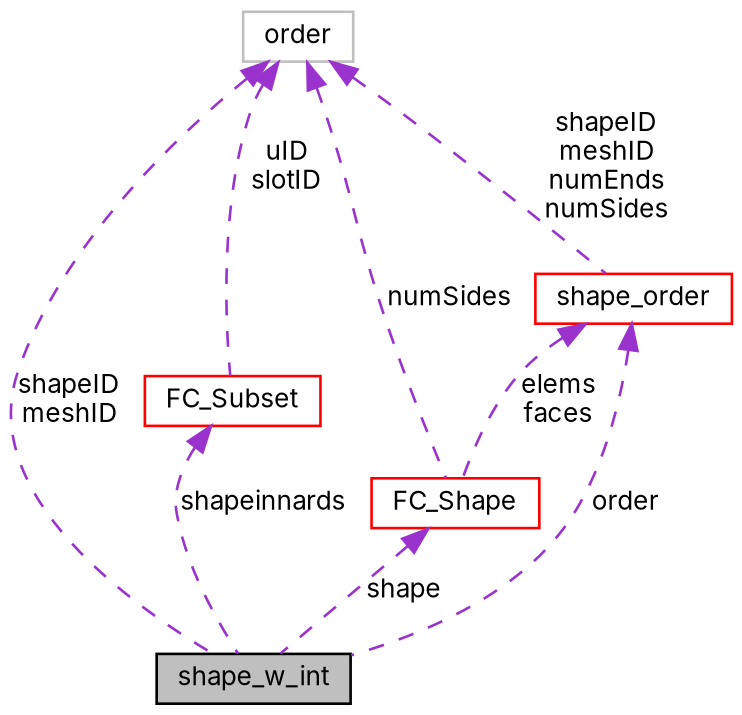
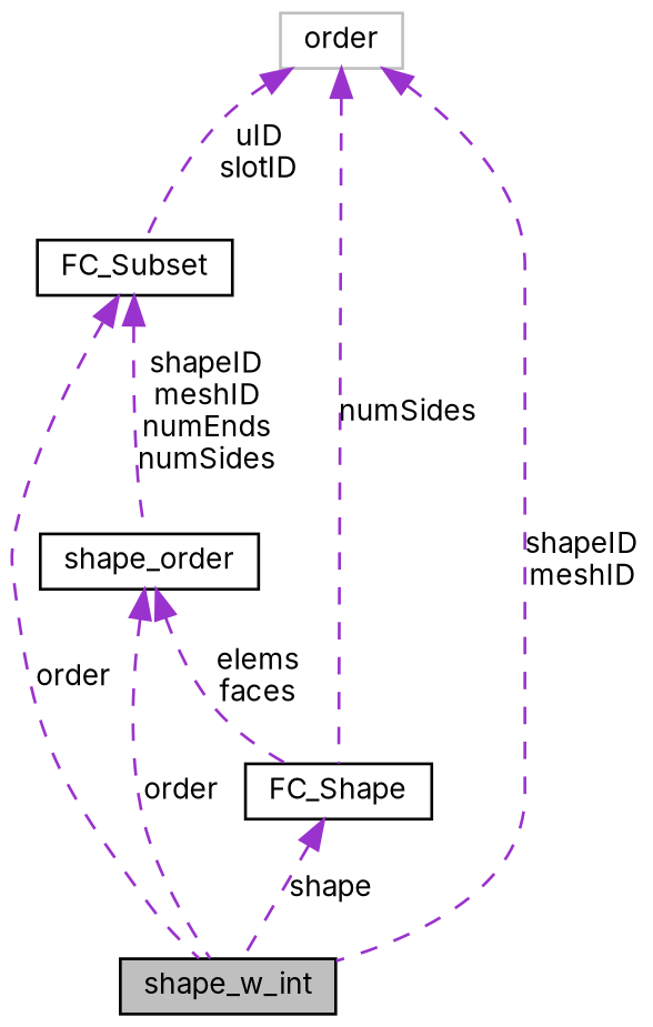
  digraph {
    fontname=Inter
    node [color=black fillcolor=white fontname=Inter fontsize=10 shape=record style=filled]
    edge [color=darkorchid3 dir=back fontname=Inter fontsize=10 labelfontname="FreeSans.ttf" labelfontsize=10 style=dashed]
    n1 [fillcolor=grey75 fontcolor=black height=0.2 label=shape_w_int width=0.4]
-   n2 [color=red height=0.2 label=FC_Shape width=0.4]
+   n2 [height=0.2 label=FC_Shape width=0.4]
    n3 [color=grey75 height=0.2 label=order width=0.4]
-   n4 [color=red height=0.2 label=FC_Subset width=0.4]
-   n5 [color=red height=0.2 label=shape_order width=0.4]
+   n4 [height=0.2 label=FC_Subset width=0.4]
+   n5 [height=0.2 label=shape_order width=0.4]
    n2 -> n1 [label=shape]
    n3 -> n1 [label="shapeID\nmeshID"]
    n3 -> n2 [label=numSides]
    n3 -> n4 [label="uID\nslotID"]
-   n3 -> n5 [label="shapeID\nmeshID\nnumEnds\nnumSides"]
-   n4 -> n1 [label=shapeinnards]
+   n4 -> n5 [label="shapeID\nmeshID\nnumEnds\nnumSides"]
+   n4 -> n1 [label=order]
    n5 -> n1 [label=order]
    n5 -> n2 [label="elems\nfaces"]
  }
